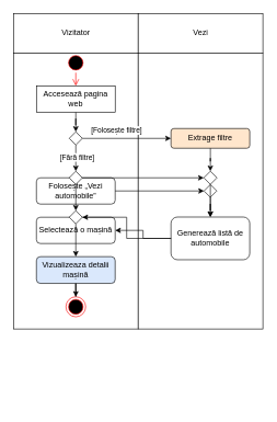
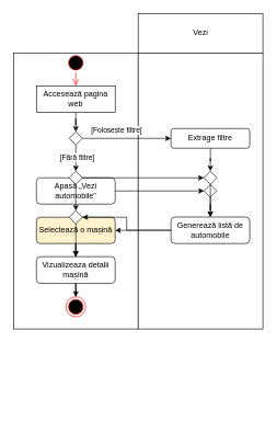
  <mxCell id="0" />
  <mxCell id="1" parent="0" />
  <mxCell id="2" value="" style="group;movable=1;resizable=1;rotatable=1;deletable=1;editable=1;locked=0;connectable=1;" vertex="1" connectable="0" parent="1"><mxGeometry x="20" y="20" width="190" height="600" as="geometry" /></mxCell>
- <mxCell id="3" value="Vizitator" style="html=1;points=[[0,0,0,0,5],[0,1,0,0,-5],[1,0,0,0,5],[1,1,0,0,-5]];perimeter=orthogonalPerimeter;outlineConnect=0;targetShapes=umlLifeline;portConstraint=eastwest;newEdgeStyle={&quot;curved&quot;:0,&quot;rounded&quot;:0};" vertex="1" parent="2"><mxGeometry width="190" height="60.0" as="geometry" /></mxCell>
  <mxCell id="4" value="" style="html=1;points=[[0,0,0,0,5],[0,1,0,0,-5],[1,0,0,0,5],[1,1,0,0,-5]];perimeter=orthogonalPerimeter;outlineConnect=0;targetShapes=umlLifeline;portConstraint=eastwest;newEdgeStyle={&quot;curved&quot;:0,&quot;rounded&quot;:0};" vertex="1" parent="2"><mxGeometry y="60" width="190" height="420" as="geometry" /></mxCell>
- <mxCell id="5" value="Vizualizeaza detalii mașină" style="rounded=1;whiteSpace=wrap;html=1;fillColor=#dae8fc;" vertex="1" parent="2"><mxGeometry x="35" y="369.996" width="120" height="40.678" as="geometry" /></mxCell>
+ <mxCell id="5" value="Vizualizeaza detalii mașină" style="rounded=1;whiteSpace=wrap;html=1;" vertex="1" parent="2"><mxGeometry x="35" y="369.996" width="120" height="40.678" as="geometry" /></mxCell>
  <mxCell id="6" value="" style="ellipse;html=1;shape=endState;fillColor=#000000;strokeColor=#ff0000;" vertex="1" parent="2"><mxGeometry x="80" y="431.013" width="30" height="30.508" as="geometry" /></mxCell>
  <mxCell id="7" style="edgeStyle=orthogonalEdgeStyle;rounded=0;orthogonalLoop=1;jettySize=auto;html=1;entryX=0.5;entryY=0;entryDx=0;entryDy=0;" edge="1" parent="2" source="5" target="6"><mxGeometry relative="1" as="geometry" /></mxCell>
- <mxCell id="8" value="Folosește „Vezi automobile”" style="rounded=1;whiteSpace=wrap;html=1;" vertex="1" parent="2"><mxGeometry x="35" y="250" width="120" height="40" as="geometry" /></mxCell>
- <mxCell id="10" value="Selectează o mașină" style="rounded=1;whiteSpace=wrap;html=1;" vertex="1" parent="2"><mxGeometry x="35" y="310" width="120" height="40" as="geometry" /></mxCell>
+ <mxCell id="8" value="Apasă „Vezi automobile”" style="rounded=1;whiteSpace=wrap;html=1;" vertex="1" parent="2"><mxGeometry x="35" y="250" width="120" height="40" as="geometry" /></mxCell>
+ <mxCell id="9" style="edgeStyle=orthogonalEdgeStyle;rounded=0;orthogonalLoop=1;jettySize=auto;html=1;" edge="1" parent="2" source="10" target="5"><mxGeometry relative="1" as="geometry" /></mxCell>
+ <mxCell id="10" value="Selectează o mașină" style="rounded=1;whiteSpace=wrap;html=1;fillColor=#fff2cc;" vertex="1" parent="2"><mxGeometry x="35" y="310" width="120" height="40" as="geometry" /></mxCell>
  <mxCell id="11" value="" style="group;movable=1;resizable=1;rotatable=1;deletable=1;editable=1;locked=0;connectable=1;" vertex="1" connectable="0" parent="1"><mxGeometry x="210" y="20" width="190" height="600" as="geometry" /></mxCell>
  <mxCell id="12" value="Vezi" style="html=1;points=[[0,0,0,0,5],[0,1,0,0,-5],[1,0,0,0,5],[1,1,0,0,-5]];perimeter=orthogonalPerimeter;outlineConnect=0;targetShapes=umlLifeline;portConstraint=eastwest;newEdgeStyle={&quot;curved&quot;:0,&quot;rounded&quot;:0};" vertex="1" parent="11"><mxGeometry width="190" height="60.0" as="geometry" /></mxCell>
  <mxCell id="13" value="" style="html=1;points=[[0,0,0,0,5],[0,1,0,0,-5],[1,0,0,0,5],[1,1,0,0,-5]];perimeter=orthogonalPerimeter;outlineConnect=0;targetShapes=umlLifeline;portConstraint=eastwest;newEdgeStyle={&quot;curved&quot;:0,&quot;rounded&quot;:0};" vertex="1" parent="11"><mxGeometry y="60" width="190" height="420" as="geometry" /></mxCell>
- <mxCell id="14" value="Generează listă de automobile" style="rounded=1;whiteSpace=wrap;html=1;" vertex="1" parent="11"><mxGeometry x="50" y="309.68" width="120" height="65" as="geometry" /></mxCell>
+ <mxCell id="14" value="Generează listă de automobile" style="rounded=1;whiteSpace=wrap;html=1;" vertex="1" parent="11"><mxGeometry x="50" y="309.68" width="120" height="40.32" as="geometry" /></mxCell>
  <mxCell id="15" style="edgeStyle=orthogonalEdgeStyle;rounded=0;orthogonalLoop=1;jettySize=auto;html=1;entryX=0.5;entryY=0;entryDx=0;entryDy=0;" edge="1" parent="11" source="16" target="14"><mxGeometry relative="1" as="geometry" /></mxCell>
  <mxCell id="16" value="" style="rhombus;aspect=fixed;" vertex="1" parent="11"><mxGeometry x="100.32" y="260.32" width="19.355" height="19.355" as="geometry" /></mxCell>
- <mxCell id="17" value="Extrage filtre" style="rounded=1;whiteSpace=wrap;html=1;fillColor=#ffe6cc;" vertex="1" parent="11"><mxGeometry x="50" y="175" width="120" height="30" as="geometry" /></mxCell>
+ <mxCell id="17" value="Extrage filtre" style="rounded=1;whiteSpace=wrap;html=1;" vertex="1" parent="11"><mxGeometry x="50" y="175" width="120" height="30" as="geometry" /></mxCell>
  <mxCell id="18" value="" style="ellipse;html=1;shape=startState;fillColor=#000000;strokeColor=#ff0000;" vertex="1" parent="1"><mxGeometry x="100" y="80" width="30" height="30" as="geometry" /></mxCell>
  <mxCell id="19" value="" style="edgeStyle=orthogonalEdgeStyle;html=1;verticalAlign=bottom;endArrow=open;endSize=8;strokeColor=#ff0000;rounded=0;entryX=0.5;entryY=0;entryDx=0;entryDy=0;" edge="1" source="18" parent="1" target="21"><mxGeometry relative="1" as="geometry"><mxPoint x="115" y="120" as="targetPoint" /></mxGeometry></mxCell>
  <mxCell id="20" style="edgeStyle=orthogonalEdgeStyle;rounded=0;orthogonalLoop=1;jettySize=auto;html=1;entryX=0.5;entryY=0;entryDx=0;entryDy=0;" edge="1" parent="1" source="21" target="24"><mxGeometry relative="1" as="geometry" /></mxCell>
  <mxCell id="21" value="Accesează pagina web" style="whiteSpace=wrap;html=1;rounded=0;" vertex="1" parent="1"><mxGeometry x="55" y="130" width="120" height="40" as="geometry" /></mxCell>
  <mxCell id="22" style="edgeStyle=orthogonalEdgeStyle;rounded=0;orthogonalLoop=1;jettySize=auto;html=1;entryX=0;entryY=0.5;entryDx=0;entryDy=0;" edge="1" parent="1" source="24" target="17"><mxGeometry relative="1" as="geometry" /></mxCell>
  <mxCell id="23" value="[Folosește filtre]" style="edgeLabel;html=1;align=center;verticalAlign=middle;resizable=0;points=[];" vertex="1" connectable="0" parent="22"><mxGeometry x="-0.191" y="-1" relative="1" as="geometry"><mxPoint x="-4" y="-14" as="offset" /></mxGeometry></mxCell>
  <mxCell id="24" value="" style="rhombus;aspect=fixed;" vertex="1" parent="1"><mxGeometry x="105" y="200" width="20" height="20" as="geometry" /></mxCell>
  <mxCell id="25" style="edgeStyle=orthogonalEdgeStyle;rounded=0;orthogonalLoop=1;jettySize=auto;html=1;" edge="1" parent="1" source="24" target="31"><mxGeometry relative="1" as="geometry"><mxPoint x="115" y="260" as="targetPoint" /></mxGeometry></mxCell>
  <mxCell id="26" value="[Fără filtre]" style="edgeLabel;html=1;align=center;verticalAlign=middle;resizable=0;points=[];" vertex="1" connectable="0" parent="25"><mxGeometry x="-0.079" y="1" relative="1" as="geometry"><mxPoint as="offset" /></mxGeometry></mxCell>
  <mxCell id="27" style="edgeStyle=orthogonalEdgeStyle;rounded=0;orthogonalLoop=1;jettySize=auto;html=1;entryX=0;entryY=0.5;entryDx=0;entryDy=0;" edge="1" parent="1" source="31" target="34"><mxGeometry relative="1" as="geometry" /></mxCell>
  <mxCell id="28" style="edgeStyle=orthogonalEdgeStyle;rounded=0;orthogonalLoop=1;jettySize=auto;html=1;entryX=0;entryY=0.5;entryDx=0;entryDy=0;" edge="1" parent="1" source="8" target="16"><mxGeometry relative="1" as="geometry" /></mxCell>
  <mxCell id="29" style="edgeStyle=orthogonalEdgeStyle;rounded=0;orthogonalLoop=1;jettySize=auto;html=1;entryX=0.5;entryY=0;entryDx=0;entryDy=0;" edge="1" parent="1" source="31" target="36"><mxGeometry relative="1" as="geometry" /></mxCell>
  <mxCell id="30" style="edgeStyle=orthogonalEdgeStyle;rounded=0;orthogonalLoop=1;jettySize=auto;html=1;entryX=1;entryY=0.5;entryDx=0;entryDy=0;" edge="1" parent="1" source="14" target="10"><mxGeometry relative="1" as="geometry"><mxPoint x="124.675" y="340.159" as="targetPoint" /></mxGeometry></mxCell>
  <mxCell id="31" value="" style="rhombus;aspect=fixed;" vertex="1" parent="1"><mxGeometry x="105" y="260" width="20" height="20" as="geometry" /></mxCell>
  <mxCell id="32" style="edgeStyle=orthogonalEdgeStyle;rounded=0;orthogonalLoop=1;jettySize=auto;html=1;entryX=1;entryY=0.5;entryDx=0;entryDy=0;" edge="1" parent="1" source="14" target="36"><mxGeometry relative="1" as="geometry" /></mxCell>
  <mxCell id="33" style="edgeStyle=orthogonalEdgeStyle;rounded=0;orthogonalLoop=1;jettySize=auto;html=1;entryX=0.5;entryY=0;entryDx=0;entryDy=0;" edge="1" parent="1" source="34" target="14"><mxGeometry relative="1" as="geometry" /></mxCell>
  <mxCell id="34" value="" style="rhombus;aspect=fixed;" vertex="1" parent="1"><mxGeometry x="310" y="260" width="20" height="20" as="geometry" /></mxCell>
  <mxCell id="35" style="edgeStyle=orthogonalEdgeStyle;rounded=0;orthogonalLoop=1;jettySize=auto;html=1;entryX=0.5;entryY=0;entryDx=0;entryDy=0;" edge="1" parent="1" source="36" target="5"><mxGeometry relative="1" as="geometry" /></mxCell>
  <mxCell id="36" value="" style="rhombus;aspect=fixed;" vertex="1" parent="1"><mxGeometry x="105" y="320" width="20" height="20" as="geometry" /></mxCell>
  <mxCell id="37" style="edgeStyle=orthogonalEdgeStyle;rounded=0;orthogonalLoop=1;jettySize=auto;html=1;entryX=0.5;entryY=0;entryDx=0;entryDy=0;" edge="1" parent="1" source="17" target="34"><mxGeometry relative="1" as="geometry"><mxPoint x="320" y="260" as="targetPoint" /></mxGeometry></mxCell>
